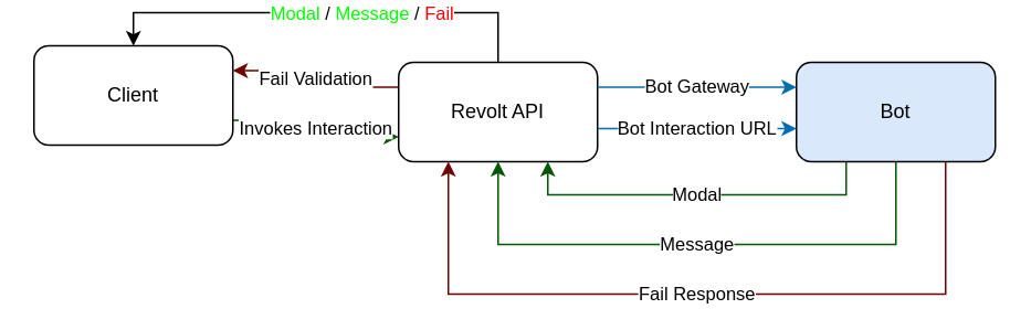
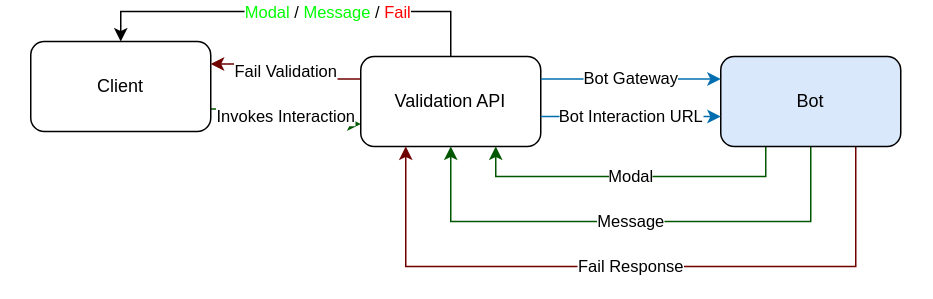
  <mxCell id="0" />
  <mxCell id="1" parent="0" />
  <mxCell id="2" value="Invokes Interaction" style="edgeStyle=orthogonalEdgeStyle;rounded=0;orthogonalLoop=1;jettySize=auto;html=1;entryX=0;entryY=0.75;entryDx=0;entryDy=0;fillColor=#008a00;strokeColor=#005700;exitX=1;exitY=0.75;exitDx=0;exitDy=0;" edge="1" parent="1" source="3" target="7"><mxGeometry relative="1" as="geometry" /></mxCell>
  <mxCell id="3" value="Client" style="rounded=1;whiteSpace=wrap;html=1;" vertex="1" parent="1"><mxGeometry x="20" y="20" width="120" height="60" as="geometry" /></mxCell>
  <mxCell id="4" value="Fail Validation" style="edgeStyle=orthogonalEdgeStyle;rounded=0;orthogonalLoop=1;jettySize=auto;html=1;exitX=0;exitY=0.25;exitDx=0;exitDy=0;entryX=1;entryY=0.25;entryDx=0;entryDy=0;fillColor=#a20025;strokeColor=#6F0000;" edge="1" parent="1" source="7" target="3"><mxGeometry relative="1" as="geometry" /></mxCell>
  <mxCell id="5" style="edgeStyle=orthogonalEdgeStyle;rounded=0;orthogonalLoop=1;jettySize=auto;html=1;exitX=0.5;exitY=0;exitDx=0;exitDy=0;entryX=0.5;entryY=0;entryDx=0;entryDy=0;" edge="1" parent="1" source="7" target="3"><mxGeometry relative="1" as="geometry" /></mxCell>
  <mxCell id="6" value="&lt;font color=&quot;#00ff00&quot;&gt;Modal&lt;/font&gt; / &lt;font color=&quot;#00ff00&quot;&gt;Message&lt;/font&gt; / &lt;font color=&quot;#ff0000&quot;&gt;Fail&lt;/font&gt;" style="edgeLabel;html=1;align=center;verticalAlign=middle;resizable=0;points=[];" vertex="1" connectable="0" parent="5"><mxGeometry x="-0.16" relative="1" as="geometry"><mxPoint as="offset" /></mxGeometry></mxCell>
- <mxCell id="7" value="Revolt API" style="rounded=1;whiteSpace=wrap;html=1;" vertex="1" parent="1"><mxGeometry x="240" y="30" width="120" height="60" as="geometry" /></mxCell>
+ <mxCell id="7" value="Validation API" style="rounded=1;whiteSpace=wrap;html=1;" vertex="1" parent="1"><mxGeometry x="240" y="30" width="120" height="60" as="geometry" /></mxCell>
  <mxCell id="8" value="Message" style="edgeStyle=orthogonalEdgeStyle;rounded=0;orthogonalLoop=1;jettySize=auto;html=1;entryX=0.5;entryY=1;entryDx=0;entryDy=0;fillColor=#008a00;strokeColor=#005700;exitX=0.5;exitY=1;exitDx=0;exitDy=0;" edge="1" parent="1" source="11" target="7"><mxGeometry relative="1" as="geometry"><Array as="points"><mxPoint x="540" y="140" /><mxPoint x="300" y="140" /></Array></mxGeometry></mxCell>
  <mxCell id="9" value="Modal" style="edgeStyle=orthogonalEdgeStyle;rounded=0;orthogonalLoop=1;jettySize=auto;html=1;exitX=0.25;exitY=1;exitDx=0;exitDy=0;entryX=0.75;entryY=1;entryDx=0;entryDy=0;fillColor=#008a00;strokeColor=#005700;" edge="1" parent="1" source="11" target="7"><mxGeometry relative="1" as="geometry" /></mxCell>
  <mxCell id="10" value="Fail Response" style="edgeStyle=orthogonalEdgeStyle;rounded=0;orthogonalLoop=1;jettySize=auto;html=1;exitX=0.75;exitY=1;exitDx=0;exitDy=0;entryX=0.25;entryY=1;entryDx=0;entryDy=0;fillColor=#a20025;strokeColor=#6F0000;" edge="1" parent="1" source="11" target="7"><mxGeometry relative="1" as="geometry"><mxPoint x="610" y="170" as="targetPoint" /><Array as="points"><mxPoint x="570" y="170" /><mxPoint x="270" y="170" /></Array></mxGeometry></mxCell>
  <mxCell id="11" value="Bot" style="rounded=1;whiteSpace=wrap;html=1;fillColor=#dae8fc;" vertex="1" parent="1"><mxGeometry x="480" y="30" width="120" height="60" as="geometry" /></mxCell>
  <mxCell id="12" value="Bot Gateway" style="endArrow=classic;html=1;rounded=0;exitX=1;exitY=0.25;exitDx=0;exitDy=0;entryX=0;entryY=0.25;entryDx=0;entryDy=0;fillColor=#1ba1e2;strokeColor=#006EAF;" edge="1" parent="1" source="7" target="11"><mxGeometry width="50" height="50" relative="1" as="geometry"><mxPoint x="400" y="80" as="sourcePoint" /><mxPoint x="450" y="30" as="targetPoint" /></mxGeometry></mxCell>
  <mxCell id="13" value="Bot Interaction URL" style="endArrow=classic;html=1;rounded=0;exitX=1;exitY=0.25;exitDx=0;exitDy=0;entryX=0;entryY=0.25;entryDx=0;entryDy=0;fillColor=#1ba1e2;strokeColor=#006EAF;" edge="1" parent="1"><mxGeometry width="50" height="50" relative="1" as="geometry"><mxPoint x="360" y="70" as="sourcePoint" /><mxPoint x="480" y="70" as="targetPoint" /></mxGeometry></mxCell>
